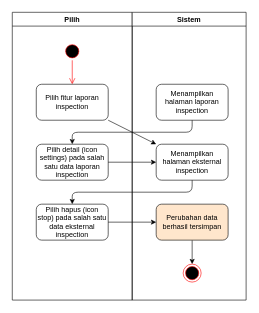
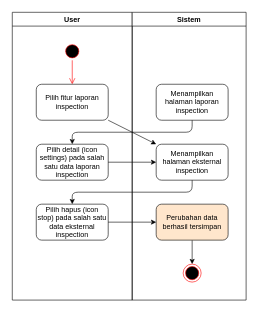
  <mxCell id="0" />
  <mxCell id="1" parent="0" />
- <mxCell id="2" value="Pilih" style="swimlane;whiteSpace=wrap;html=1;" vertex="1" parent="1"><mxGeometry x="20" y="20" width="200" height="480" as="geometry" /></mxCell>
+ <mxCell id="2" value="User" style="swimlane;whiteSpace=wrap;html=1;" vertex="1" parent="1"><mxGeometry x="20" y="20" width="200" height="480" as="geometry" /></mxCell>
  <mxCell id="3" value="" style="ellipse;html=1;shape=startState;fillColor=#000000;strokeColor=#ff0000;" vertex="1" parent="2"><mxGeometry x="85" y="50" width="30" height="30" as="geometry" /></mxCell>
  <mxCell id="4" value="" style="edgeStyle=orthogonalEdgeStyle;html=1;verticalAlign=bottom;endArrow=open;endSize=8;strokeColor=#ff0000;entryX=0.5;entryY=0;entryDx=0;entryDy=0;" edge="1" parent="2" source="3" target="5"><mxGeometry relative="1" as="geometry"><mxPoint x="100" y="140" as="targetPoint" /></mxGeometry></mxCell>
  <mxCell id="5" value="Pilih fitur laporan inspection" style="rounded=1;whiteSpace=wrap;html=1;" vertex="1" parent="2"><mxGeometry x="40" y="120" width="120" height="60" as="geometry" /></mxCell>
  <mxCell id="6" value="&lt;span style=&quot;color: rgb(0, 0, 0);&quot;&gt;Pilih detail (icon settings) pada salah satu data laporan inspection&lt;/span&gt;" style="rounded=1;whiteSpace=wrap;html=1;" vertex="1" parent="2"><mxGeometry x="40" y="220" width="120" height="60" as="geometry" /></mxCell>
  <mxCell id="7" value="Pilih hapus (icon stop) pada salah satu data eksternal inspection" style="rounded=1;whiteSpace=wrap;html=1;" vertex="1" parent="2"><mxGeometry x="40" y="320" width="120" height="60" as="geometry" /></mxCell>
  <mxCell id="8" value="Sistem" style="swimlane;whiteSpace=wrap;html=1;" vertex="1" parent="1"><mxGeometry x="220" y="20" width="190" height="480" as="geometry" /></mxCell>
  <mxCell id="9" value="Menampilkan halaman laporan inspection" style="rounded=1;whiteSpace=wrap;html=1;" vertex="1" parent="8"><mxGeometry x="40" y="120" width="120" height="60" as="geometry" /></mxCell>
  <mxCell id="10" value="Menampilkan halaman eksternal inspection" style="rounded=1;whiteSpace=wrap;html=1;" vertex="1" parent="8"><mxGeometry x="40" y="220" width="120" height="60" as="geometry" /></mxCell>
  <mxCell id="11" value="" style="edgeStyle=none;html=1;" edge="1" parent="8" source="12" target="13"><mxGeometry relative="1" as="geometry" /></mxCell>
  <mxCell id="12" value="Perubahan data berhasil tersimpan" style="whiteSpace=wrap;html=1;rounded=1;fillColor=#ffe6cc;" vertex="1" parent="8"><mxGeometry x="40" y="320" width="120" height="60" as="geometry" /></mxCell>
  <mxCell id="13" value="" style="ellipse;html=1;shape=endState;fillColor=#000000;strokeColor=#ff0000;" vertex="1" parent="8"><mxGeometry x="85" y="420" width="30" height="30" as="geometry" /></mxCell>
  <mxCell id="14" value="" style="edgeStyle=none;html=1;" edge="1" parent="1" source="5" target="10"><mxGeometry relative="1" as="geometry" /></mxCell>
  <mxCell id="15" value="" style="edgeStyle=none;html=1;entryX=0.5;entryY=0;entryDx=0;entryDy=0;" edge="1" parent="1" source="9" target="6"><mxGeometry relative="1" as="geometry"><Array as="points"><mxPoint x="320" y="220" /><mxPoint x="120" y="220" /></Array></mxGeometry></mxCell>
  <mxCell id="16" value="" style="edgeStyle=none;html=1;" edge="1" parent="1" source="6" target="10"><mxGeometry relative="1" as="geometry" /></mxCell>
  <mxCell id="17" value="" style="edgeStyle=none;html=1;" edge="1" parent="1" source="10" target="7"><mxGeometry relative="1" as="geometry"><Array as="points"><mxPoint x="320" y="320" /><mxPoint x="120" y="320" /></Array></mxGeometry></mxCell>
  <mxCell id="18" value="" style="edgeStyle=none;html=1;" edge="1" parent="1" source="7" target="12"><mxGeometry relative="1" as="geometry" /></mxCell>
